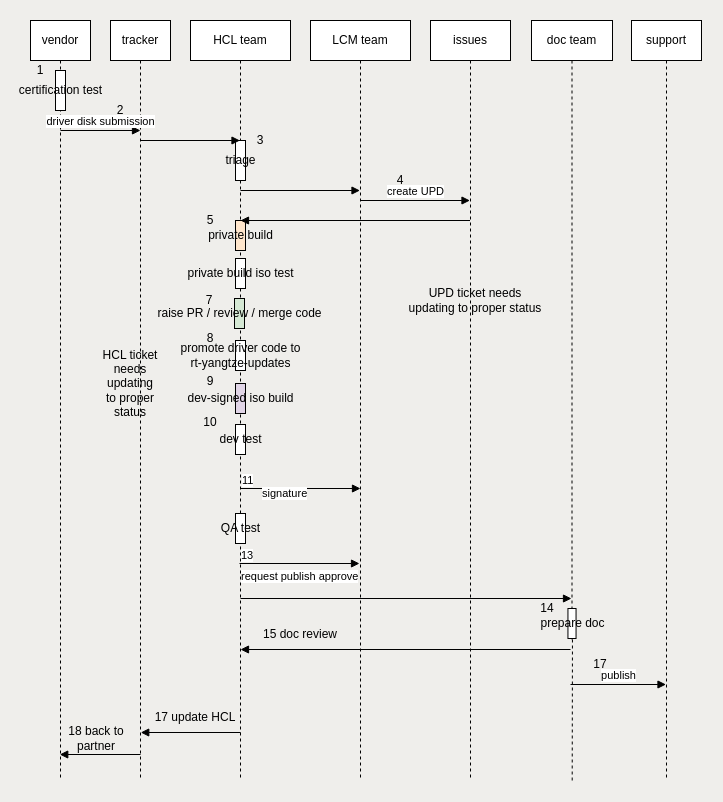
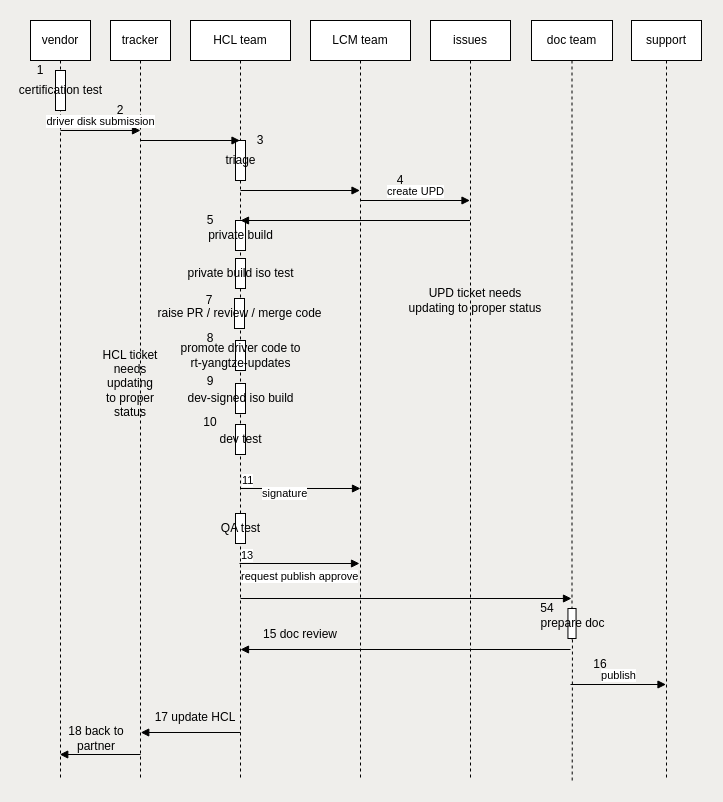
  <mxCell id="0" />
  <mxCell id="1" parent="0" />
  <mxCell id="2" value="vendor" style="shape=umlLifeline;perimeter=lifelinePerimeter;whiteSpace=wrap;html=1;container=1;collapsible=0;recursiveResize=0;outlineConnect=0;" parent="1" vertex="1"><mxGeometry x="30" y="20" width="60" height="760" as="geometry" /></mxCell>
  <mxCell id="3" value="certification test" style="html=1;points=[];perimeter=orthogonalPerimeter;" parent="2" vertex="1"><mxGeometry x="25" y="50" width="10" height="40" as="geometry" /></mxCell>
  <mxCell id="4" value="tracker" style="shape=umlLifeline;perimeter=lifelinePerimeter;whiteSpace=wrap;html=1;container=1;collapsible=0;recursiveResize=0;outlineConnect=0;" parent="1" vertex="1"><mxGeometry x="110" y="20" width="60" height="760" as="geometry" /></mxCell>
  <mxCell id="5" value="HCL ticket&lt;br&gt;needs&lt;br&gt;updating to proper status" style="text;html=1;strokeColor=none;fillColor=none;align=center;verticalAlign=middle;whiteSpace=wrap;rounded=0;" parent="4" vertex="1"><mxGeometry x="-10" y="308" width="60" height="110" as="geometry" /></mxCell>
  <mxCell id="6" value="driver disk submission" style="html=1;verticalAlign=bottom;endArrow=block;" parent="1" edge="1"><mxGeometry width="80" relative="1" as="geometry"><mxPoint x="60" y="130" as="sourcePoint" /><mxPoint x="140" y="130" as="targetPoint" /></mxGeometry></mxCell>
  <mxCell id="7" value="HCL team" style="shape=umlLifeline;perimeter=lifelinePerimeter;whiteSpace=wrap;html=1;container=1;collapsible=0;recursiveResize=0;outlineConnect=0;" parent="1" vertex="1"><mxGeometry x="190" y="20" width="100" height="760" as="geometry" /></mxCell>
  <mxCell id="8" value="triage" style="html=1;points=[];perimeter=orthogonalPerimeter;" parent="7" vertex="1"><mxGeometry x="45" y="120" width="10" height="40" as="geometry" /></mxCell>
- <mxCell id="9" value="private build" style="html=1;points=[];perimeter=orthogonalPerimeter;fillColor=#ffe6cc;" parent="7" vertex="1"><mxGeometry x="45" y="200" width="10" height="30" as="geometry" /></mxCell>
+ <mxCell id="9" value="private build" style="html=1;points=[];perimeter=orthogonalPerimeter;" parent="7" vertex="1"><mxGeometry x="45" y="200" width="10" height="30" as="geometry" /></mxCell>
  <mxCell id="10" value="promote driver code to &lt;br&gt;rt-yangtze-updates" style="html=1;points=[];perimeter=orthogonalPerimeter;" parent="7" vertex="1"><mxGeometry x="45" y="320" width="10" height="30" as="geometry" /></mxCell>
  <mxCell id="11" value="" style="html=1;verticalAlign=bottom;endArrow=block;" parent="1" target="7" edge="1"><mxGeometry width="80" relative="1" as="geometry"><mxPoint x="140" y="140" as="sourcePoint" /><mxPoint x="220" y="140" as="targetPoint" /></mxGeometry></mxCell>
  <mxCell id="12" value="LCM team" style="shape=umlLifeline;perimeter=lifelinePerimeter;whiteSpace=wrap;html=1;container=1;collapsible=0;recursiveResize=0;outlineConnect=0;" parent="1" vertex="1"><mxGeometry x="310" y="20" width="100" height="760" as="geometry" /></mxCell>
  <mxCell id="13" value="signature" style="endArrow=block;endFill=1;html=1;edgeStyle=orthogonalEdgeStyle;align=left;verticalAlign=top;rounded=0;" parent="12" edge="1"><mxGeometry x="-0.667" y="8" relative="1" as="geometry"><mxPoint x="-70" y="468" as="sourcePoint" /><mxPoint x="50" y="468" as="targetPoint" /><mxPoint as="offset" /></mxGeometry></mxCell>
  <mxCell id="14" value="11" style="edgeLabel;resizable=0;html=1;align=left;verticalAlign=bottom;" parent="13" connectable="0" vertex="1"><mxGeometry x="-1" relative="1" as="geometry" /></mxCell>
  <mxCell id="15" value="" style="html=1;verticalAlign=bottom;endArrow=block;" parent="12" edge="1"><mxGeometry width="80" relative="1" as="geometry"><mxPoint x="260" y="629" as="sourcePoint" /><mxPoint x="-70" y="629" as="targetPoint" /></mxGeometry></mxCell>
  <mxCell id="16" value="" style="html=1;verticalAlign=bottom;endArrow=block;" parent="1" target="12" edge="1"><mxGeometry width="80" relative="1" as="geometry"><mxPoint x="240" y="190" as="sourcePoint" /><mxPoint x="339.5" y="190" as="targetPoint" /></mxGeometry></mxCell>
  <mxCell id="17" value="issues" style="shape=umlLifeline;perimeter=lifelinePerimeter;whiteSpace=wrap;html=1;container=0;collapsible=0;recursiveResize=0;outlineConnect=0;" parent="1" vertex="1"><mxGeometry x="430" y="20" width="80" height="760" as="geometry" /></mxCell>
  <mxCell id="18" value="create UPD" style="html=1;verticalAlign=bottom;endArrow=block;" parent="1" target="17" edge="1"><mxGeometry width="80" relative="1" as="geometry"><mxPoint x="360" y="200" as="sourcePoint" /><mxPoint x="440" y="200" as="targetPoint" /></mxGeometry></mxCell>
  <mxCell id="19" value="" style="html=1;verticalAlign=bottom;endArrow=block;" parent="1" source="17" edge="1"><mxGeometry width="80" relative="1" as="geometry"><mxPoint x="300" y="220" as="sourcePoint" /><mxPoint x="240" y="220" as="targetPoint" /></mxGeometry></mxCell>
  <mxCell id="20" value="" style="html=1;verticalAlign=bottom;endArrow=block;" parent="1" target="46" edge="1"><mxGeometry width="80" relative="1" as="geometry"><mxPoint x="240" y="598" as="sourcePoint" /><mxPoint x="559.5" y="598" as="targetPoint" /></mxGeometry></mxCell>
  <mxCell id="21" value="support" style="shape=umlLifeline;perimeter=lifelinePerimeter;whiteSpace=wrap;html=1;container=1;collapsible=0;recursiveResize=0;outlineConnect=0;" parent="1" vertex="1"><mxGeometry x="631" y="20" width="70" height="760" as="geometry" /></mxCell>
  <mxCell id="22" value="publish" style="html=1;verticalAlign=bottom;endArrow=block;" parent="1" target="21" edge="1"><mxGeometry width="80" relative="1" as="geometry"><mxPoint x="570" y="684" as="sourcePoint" /><mxPoint x="651.5" y="684" as="targetPoint" /></mxGeometry></mxCell>
  <mxCell id="23" value="1" style="text;html=1;strokeColor=none;fillColor=none;align=center;verticalAlign=middle;whiteSpace=wrap;rounded=0;" parent="1" vertex="1"><mxGeometry x="20" y="60" width="40" height="20" as="geometry" /></mxCell>
  <mxCell id="24" value="2" style="text;html=1;strokeColor=none;fillColor=none;align=center;verticalAlign=middle;whiteSpace=wrap;rounded=0;" parent="1" vertex="1"><mxGeometry x="100" y="100" width="40" height="20" as="geometry" /></mxCell>
  <mxCell id="25" value="3" style="text;html=1;strokeColor=none;fillColor=none;align=center;verticalAlign=middle;whiteSpace=wrap;rounded=0;" parent="1" vertex="1"><mxGeometry x="240" y="130" width="40" height="20" as="geometry" /></mxCell>
  <mxCell id="26" value="4" style="text;html=1;strokeColor=none;fillColor=none;align=center;verticalAlign=middle;whiteSpace=wrap;rounded=0;" parent="1" vertex="1"><mxGeometry x="380" y="170" width="40" height="20" as="geometry" /></mxCell>
  <mxCell id="27" value="5" style="text;html=1;strokeColor=none;fillColor=none;align=center;verticalAlign=middle;whiteSpace=wrap;rounded=0;" parent="1" vertex="1"><mxGeometry x="190" y="210" width="40" height="20" as="geometry" /></mxCell>
  <mxCell id="28" value="8" style="text;html=1;strokeColor=none;fillColor=none;align=center;verticalAlign=middle;whiteSpace=wrap;rounded=0;" parent="1" vertex="1"><mxGeometry x="190" y="328" width="40" height="20" as="geometry" /></mxCell>
- <mxCell id="29" value="17" style="text;html=1;strokeColor=none;fillColor=none;align=center;verticalAlign=middle;whiteSpace=wrap;rounded=0;" parent="1" vertex="1"><mxGeometry x="580" y="654" width="40" height="20" as="geometry" /></mxCell>
+ <mxCell id="29" value="16" style="text;html=1;strokeColor=none;fillColor=none;align=center;verticalAlign=middle;whiteSpace=wrap;rounded=0;" parent="1" vertex="1"><mxGeometry x="580" y="654" width="40" height="20" as="geometry" /></mxCell>
  <mxCell id="30" value="QA test" style="html=1;points=[];perimeter=orthogonalPerimeter;" parent="1" vertex="1"><mxGeometry x="235" y="513" width="10" height="30" as="geometry" /></mxCell>
  <mxCell id="31" value="request publish approve" style="endArrow=block;endFill=1;html=1;edgeStyle=orthogonalEdgeStyle;align=left;verticalAlign=top;rounded=0;" parent="1" edge="1"><mxGeometry x="-1" relative="1" as="geometry"><mxPoint x="239" y="563" as="sourcePoint" /><mxPoint x="359" y="563" as="targetPoint" /></mxGeometry></mxCell>
  <mxCell id="32" value="13" style="edgeLabel;resizable=0;html=1;align=left;verticalAlign=bottom;" parent="31" connectable="0" vertex="1"><mxGeometry x="-1" relative="1" as="geometry" /></mxCell>
  <mxCell id="33" value="15 doc review" style="text;html=1;strokeColor=none;fillColor=none;align=center;verticalAlign=middle;whiteSpace=wrap;rounded=0;" parent="1" vertex="1"><mxGeometry x="260" y="619" width="80" height="30" as="geometry" /></mxCell>
  <mxCell id="34" value="" style="html=1;verticalAlign=bottom;endArrow=block;" parent="1" edge="1"><mxGeometry width="80" relative="1" as="geometry"><mxPoint x="240" y="732" as="sourcePoint" /><mxPoint x="140.25" y="732" as="targetPoint" /></mxGeometry></mxCell>
  <mxCell id="35" value="" style="html=1;verticalAlign=bottom;endArrow=block;" parent="1" edge="1"><mxGeometry width="80" relative="1" as="geometry"><mxPoint x="140" y="754" as="sourcePoint" /><mxPoint x="59.25" y="754" as="targetPoint" /></mxGeometry></mxCell>
  <mxCell id="36" value="17 update HCL" style="text;html=1;strokeColor=none;fillColor=none;align=center;verticalAlign=middle;whiteSpace=wrap;rounded=0;" parent="1" vertex="1"><mxGeometry x="150" y="702" width="90" height="30" as="geometry" /></mxCell>
  <mxCell id="37" value="18 back to partner" style="text;html=1;strokeColor=none;fillColor=none;align=center;verticalAlign=middle;whiteSpace=wrap;rounded=0;" parent="1" vertex="1"><mxGeometry x="51" y="723" width="90" height="30" as="geometry" /></mxCell>
  <mxCell id="38" value="private build iso test" style="html=1;points=[];perimeter=orthogonalPerimeter;" parent="1" vertex="1"><mxGeometry x="235" y="258" width="10" height="30" as="geometry" /></mxCell>
- <mxCell id="39" value="raise PR / review / merge code" style="html=1;points=[];perimeter=orthogonalPerimeter;fillColor=#d5e8d4;" parent="1" vertex="1"><mxGeometry x="234" y="298" width="10" height="30" as="geometry" /></mxCell>
+ <mxCell id="39" value="raise PR / review / merge code" style="html=1;points=[];perimeter=orthogonalPerimeter;" parent="1" vertex="1"><mxGeometry x="234" y="298" width="10" height="30" as="geometry" /></mxCell>
  <mxCell id="40" value="7" style="text;html=1;strokeColor=none;fillColor=none;align=center;verticalAlign=middle;whiteSpace=wrap;rounded=0;" parent="1" vertex="1"><mxGeometry x="189" y="290" width="40" height="20" as="geometry" /></mxCell>
- <mxCell id="41" value="dev-signed iso build" style="html=1;points=[];perimeter=orthogonalPerimeter;fillColor=#e1d5e7;" parent="1" vertex="1"><mxGeometry x="235" y="383" width="10" height="30" as="geometry" /></mxCell>
+ <mxCell id="41" value="dev-signed iso build" style="html=1;points=[];perimeter=orthogonalPerimeter;" parent="1" vertex="1"><mxGeometry x="235" y="383" width="10" height="30" as="geometry" /></mxCell>
  <mxCell id="42" value="9" style="text;html=1;strokeColor=none;fillColor=none;align=center;verticalAlign=middle;whiteSpace=wrap;rounded=0;" parent="1" vertex="1"><mxGeometry x="190" y="371" width="40" height="20" as="geometry" /></mxCell>
  <mxCell id="43" value="dev test" style="html=1;points=[];perimeter=orthogonalPerimeter;" parent="1" vertex="1"><mxGeometry x="235" y="424" width="10" height="30" as="geometry" /></mxCell>
  <mxCell id="44" value="10" style="text;html=1;strokeColor=none;fillColor=none;align=center;verticalAlign=middle;whiteSpace=wrap;rounded=0;" parent="1" vertex="1"><mxGeometry x="190" y="412" width="40" height="20" as="geometry" /></mxCell>
  <mxCell id="45" value="UPD ticket needs updating&amp;nbsp;to proper status" style="text;html=1;strokeColor=none;fillColor=none;align=center;verticalAlign=middle;whiteSpace=wrap;rounded=0;" parent="1" vertex="1"><mxGeometry x="400" y="250" width="150" height="100" as="geometry" /></mxCell>
  <mxCell id="46" value="doc team" style="shape=umlLifeline;perimeter=lifelinePerimeter;whiteSpace=wrap;html=1;container=1;collapsible=0;recursiveResize=0;outlineConnect=0;" parent="1" vertex="1"><mxGeometry x="531" y="20" width="81" height="620" as="geometry" /></mxCell>
  <mxCell id="47" value="prepare doc" style="html=1;points=[];perimeter=orthogonalPerimeter;" parent="46" vertex="1"><mxGeometry x="36.45" y="588" width="8.1" height="30" as="geometry" /></mxCell>
- <mxCell id="48" value="14" style="text;html=1;strokeColor=none;fillColor=none;align=center;verticalAlign=middle;whiteSpace=wrap;rounded=0;" parent="46" vertex="1"><mxGeometry y="578" width="32.4" height="20" as="geometry" /></mxCell>
+ <mxCell id="48" value="54" style="text;html=1;strokeColor=none;fillColor=none;align=center;verticalAlign=middle;whiteSpace=wrap;rounded=0;" parent="46" vertex="1"><mxGeometry y="578" width="32.4" height="20" as="geometry" /></mxCell>
  <mxCell id="49" value="" style="endArrow=none;dashed=1;html=1;rounded=0;entryX=0.233;entryY=1.006;entryDx=0;entryDy=0;entryPerimeter=0;" parent="1" edge="1"><mxGeometry width="50" height="50" relative="1" as="geometry"><mxPoint x="571.69" y="780" as="sourcePoint" /><mxPoint x="571.957" y="638.18" as="targetPoint" /></mxGeometry></mxCell>
